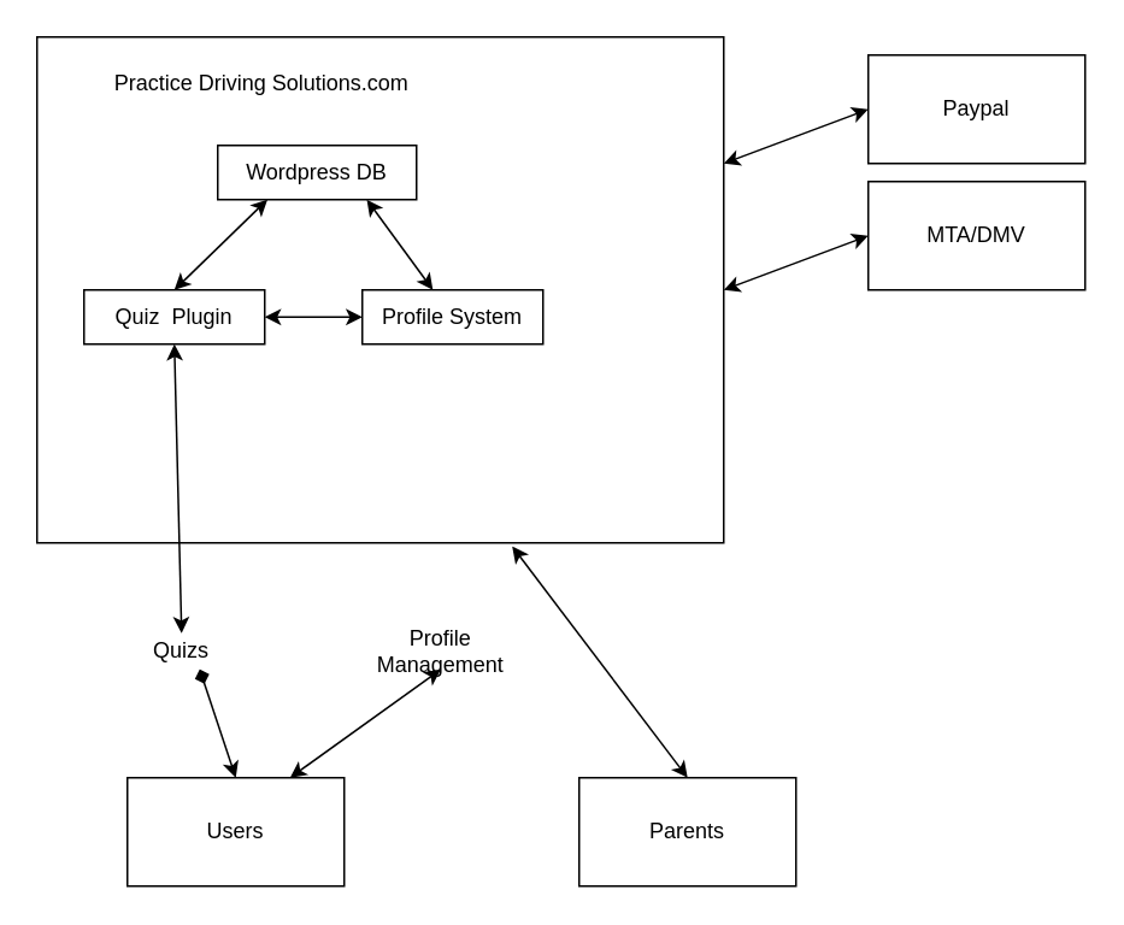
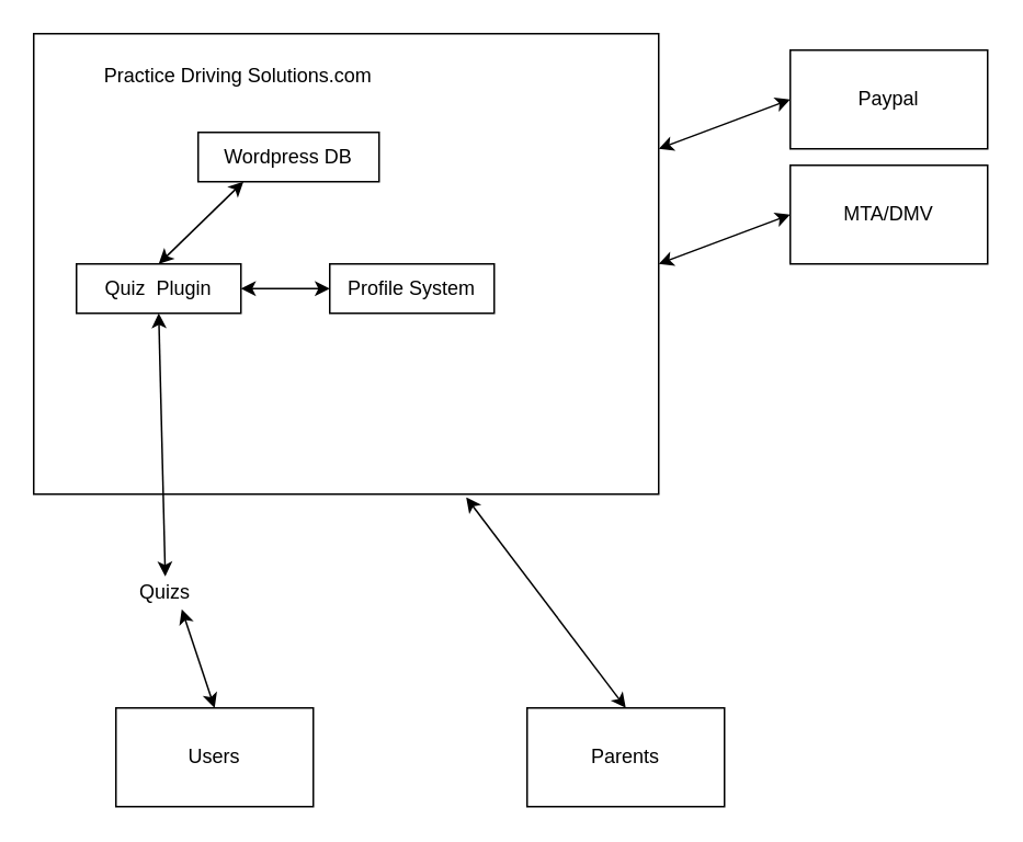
  <mxCell id="0" />
  <mxCell id="1" parent="0" />
  <mxCell id="2" value="" style="group" vertex="1" connectable="0" parent="1"><mxGeometry x="20" y="20" width="380" height="280" as="geometry" /></mxCell>
  <mxCell id="3" value="" style="rounded=0;whiteSpace=wrap;html=1;labelPosition=center;verticalLabelPosition=middle;align=center;verticalAlign=middle;horizontal=1;fillColor=none;" vertex="1" parent="2"><mxGeometry width="380" height="280" as="geometry" /></mxCell>
  <mxCell id="4" value="&lt;div&gt;Practice Driving Solutions.com&lt;/div&gt;" style="text;html=1;strokeColor=none;fillColor=none;align=center;verticalAlign=middle;whiteSpace=wrap;rounded=0;" vertex="1" parent="2"><mxGeometry x="26.207" y="25.455" width="196.552" as="geometry" /></mxCell>
  <mxCell id="5" value="Wordpress DB" style="rounded=0;whiteSpace=wrap;html=1;fillColor=none;" vertex="1" parent="2"><mxGeometry x="100" y="60" width="110" height="30" as="geometry" /></mxCell>
  <mxCell id="6" value="Quiz&amp;nbsp; Plugin" style="rounded=0;whiteSpace=wrap;html=1;fillColor=none;" vertex="1" parent="2"><mxGeometry x="26" y="140" width="100" height="30" as="geometry" /></mxCell>
  <mxCell id="7" value="Profile System" style="rounded=0;whiteSpace=wrap;html=1;fillColor=none;" vertex="1" parent="2"><mxGeometry x="180" y="140" width="100" height="30" as="geometry" /></mxCell>
  <mxCell id="8" value="" style="endArrow=classic;startArrow=classic;html=1;entryX=0.25;entryY=1;entryDx=0;entryDy=0;exitX=0.5;exitY=0;exitDx=0;exitDy=0;" edge="1" parent="2" source="6" target="5"><mxGeometry width="50" height="50" relative="1" as="geometry"><mxPoint x="-200" y="350" as="sourcePoint" /><mxPoint x="-150" y="300" as="targetPoint" /></mxGeometry></mxCell>
- <mxCell id="9" value="" style="endArrow=classic;startArrow=classic;html=1;entryX=0.75;entryY=1;entryDx=0;entryDy=0;" edge="1" parent="2" source="7" target="5"><mxGeometry width="50" height="50" relative="1" as="geometry"><mxPoint x="-200" y="350" as="sourcePoint" /><mxPoint x="-150" y="300" as="targetPoint" /></mxGeometry></mxCell>
  <mxCell id="10" value="" style="endArrow=classic;startArrow=classic;html=1;exitX=1;exitY=0.5;exitDx=0;exitDy=0;" edge="1" parent="2" source="6"><mxGeometry width="50" height="50" relative="1" as="geometry"><mxPoint x="10" y="410" as="sourcePoint" /><mxPoint x="180" y="155" as="targetPoint" /></mxGeometry></mxCell>
  <mxCell id="11" value="Paypal" style="rounded=0;whiteSpace=wrap;html=1;fillColor=none;" vertex="1" parent="1"><mxGeometry x="480" y="30" width="120" height="60" as="geometry" /></mxCell>
  <mxCell id="12" value="" style="endArrow=classic;startArrow=classic;html=1;exitX=1;exitY=0.25;exitDx=0;exitDy=0;entryX=0;entryY=0.5;entryDx=0;entryDy=0;" edge="1" parent="1" source="3" target="11"><mxGeometry width="50" height="50" relative="1" as="geometry"><mxPoint x="500" y="370" as="sourcePoint" /><mxPoint x="550" y="320" as="targetPoint" /></mxGeometry></mxCell>
  <mxCell id="13" value="MTA/DMV" style="rounded=0;whiteSpace=wrap;html=1;fillColor=none;" vertex="1" parent="1"><mxGeometry x="480" y="100" width="120" height="60" as="geometry" /></mxCell>
  <mxCell id="14" value="" style="endArrow=classic;startArrow=classic;html=1;entryX=0;entryY=0.5;entryDx=0;entryDy=0;" edge="1" parent="1" target="13"><mxGeometry width="50" height="50" relative="1" as="geometry"><mxPoint x="400" y="160" as="sourcePoint" /><mxPoint x="30" y="330" as="targetPoint" /></mxGeometry></mxCell>
  <mxCell id="15" value="Users" style="rounded=0;whiteSpace=wrap;html=1;fillColor=none;" vertex="1" parent="1"><mxGeometry x="70" y="430" width="120" height="60" as="geometry" /></mxCell>
  <mxCell id="16" value="Parents" style="rounded=0;whiteSpace=wrap;html=1;fillColor=none;" vertex="1" parent="1"><mxGeometry x="320" y="430" width="120" height="60" as="geometry" /></mxCell>
  <mxCell id="17" value="Quizs" style="text;html=1;strokeColor=none;fillColor=none;align=center;verticalAlign=middle;whiteSpace=wrap;rounded=0;" vertex="1" parent="1"><mxGeometry x="80" y="350" width="40" height="20" as="geometry" /></mxCell>
- <mxCell id="18" value="Profile Management" style="text;html=1;strokeColor=none;fillColor=none;align=center;verticalAlign=middle;whiteSpace=wrap;rounded=0;" vertex="1" parent="1"><mxGeometry x="200" y="350" width="87" height="20" as="geometry" /></mxCell>
  <mxCell id="19" value="" style="endArrow=classic;startArrow=classic;html=1;exitX=0.5;exitY=1;exitDx=0;exitDy=0;entryX=0.5;entryY=0;entryDx=0;entryDy=0;" edge="1" parent="1" source="6" target="17"><mxGeometry width="50" height="50" relative="1" as="geometry"><mxPoint x="96" y="240" as="sourcePoint" /><mxPoint x="126" y="350" as="targetPoint" /></mxGeometry></mxCell>
- <mxCell id="20" value="" style="endArrow=diamond;startArrow=classic;html=1;entryX=0.75;entryY=1;entryDx=0;entryDy=0;exitX=0.5;exitY=0;exitDx=0;exitDy=0;" edge="1" parent="1" source="15" target="17"><mxGeometry width="50" height="50" relative="1" as="geometry"><mxPoint x="-160" y="390" as="sourcePoint" /><mxPoint x="-110" y="340" as="targetPoint" /></mxGeometry></mxCell>
- <mxCell id="21" value="" style="endArrow=classic;startArrow=classic;html=1;entryX=0.5;entryY=1;entryDx=0;entryDy=0;exitX=0.75;exitY=0;exitDx=0;exitDy=0;" edge="1" parent="1" source="15" target="18"><mxGeometry width="50" height="50" relative="1" as="geometry"><mxPoint x="230" y="470" as="sourcePoint" /><mxPoint x="280" y="420" as="targetPoint" /></mxGeometry></mxCell>
+ <mxCell id="20" value="" style="endArrow=classic;startArrow=classic;html=1;entryX=0.75;entryY=1;entryDx=0;entryDy=0;exitX=0.5;exitY=0;exitDx=0;exitDy=0;" edge="1" parent="1" source="15" target="17"><mxGeometry width="50" height="50" relative="1" as="geometry"><mxPoint x="-160" y="390" as="sourcePoint" /><mxPoint x="-110" y="340" as="targetPoint" /></mxGeometry></mxCell>
  <mxCell id="22" value="" style="endArrow=classic;startArrow=classic;html=1;entryX=0.692;entryY=1.007;entryDx=0;entryDy=0;entryPerimeter=0;exitX=0.5;exitY=0;exitDx=0;exitDy=0;" edge="1" parent="1" source="16" target="3"><mxGeometry width="50" height="50" relative="1" as="geometry"><mxPoint x="310" y="370" as="sourcePoint" /><mxPoint x="360" y="320" as="targetPoint" /></mxGeometry></mxCell>
